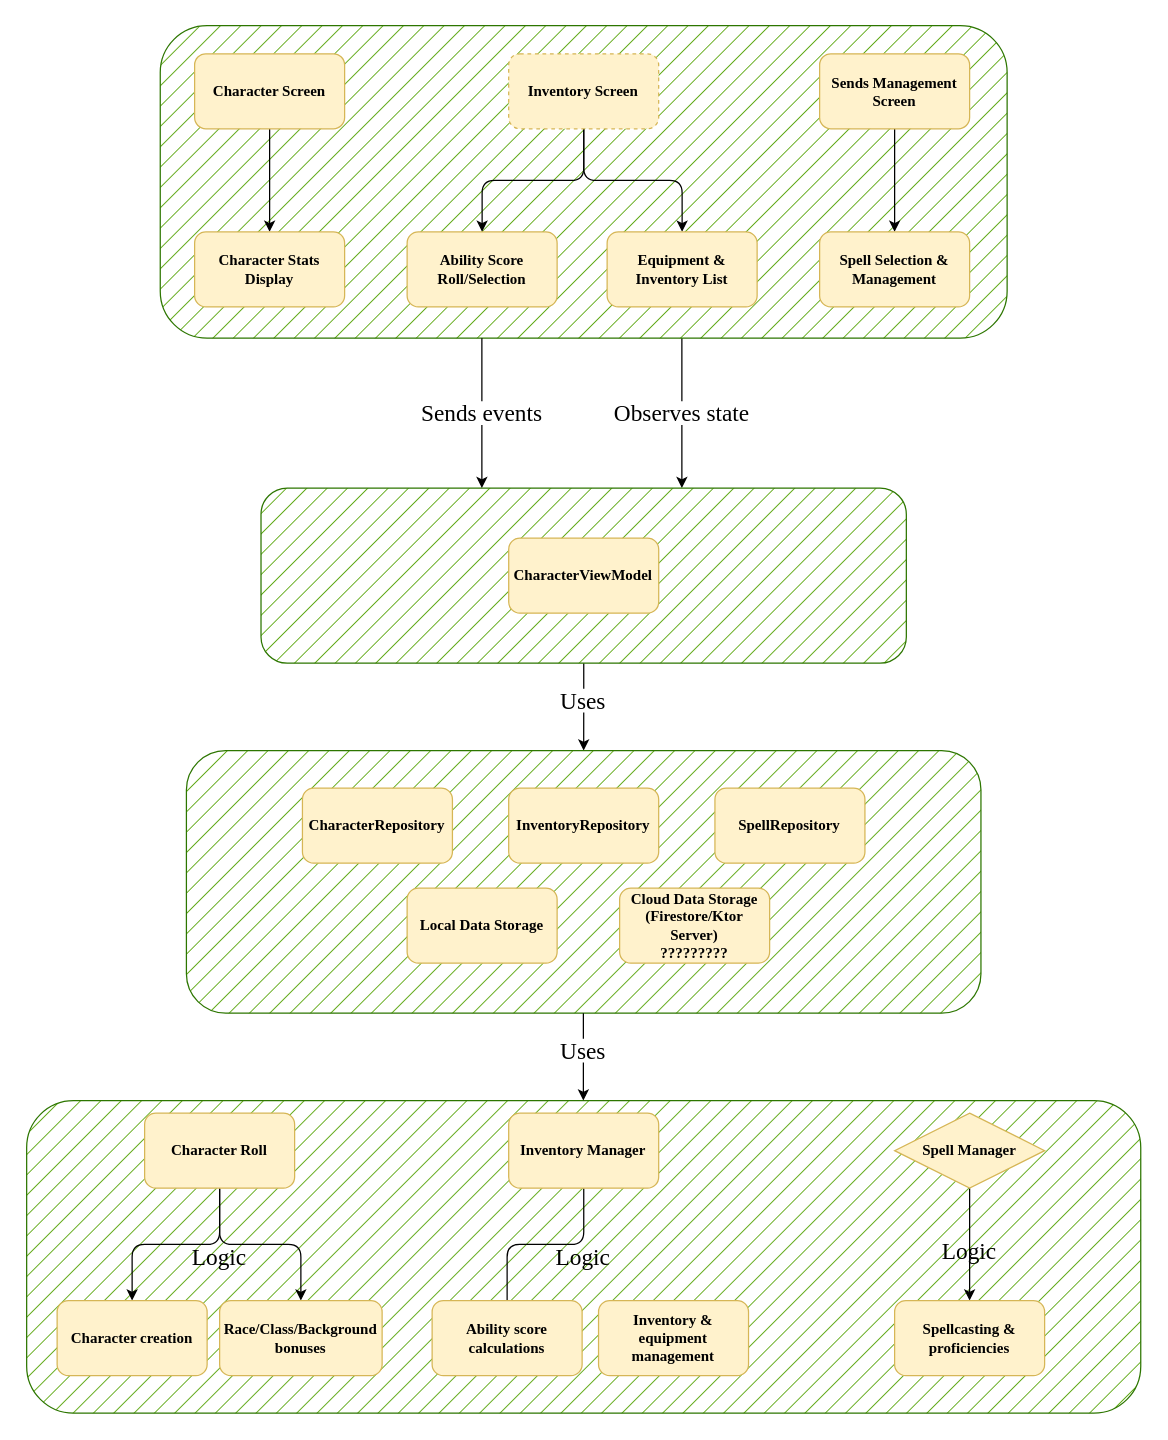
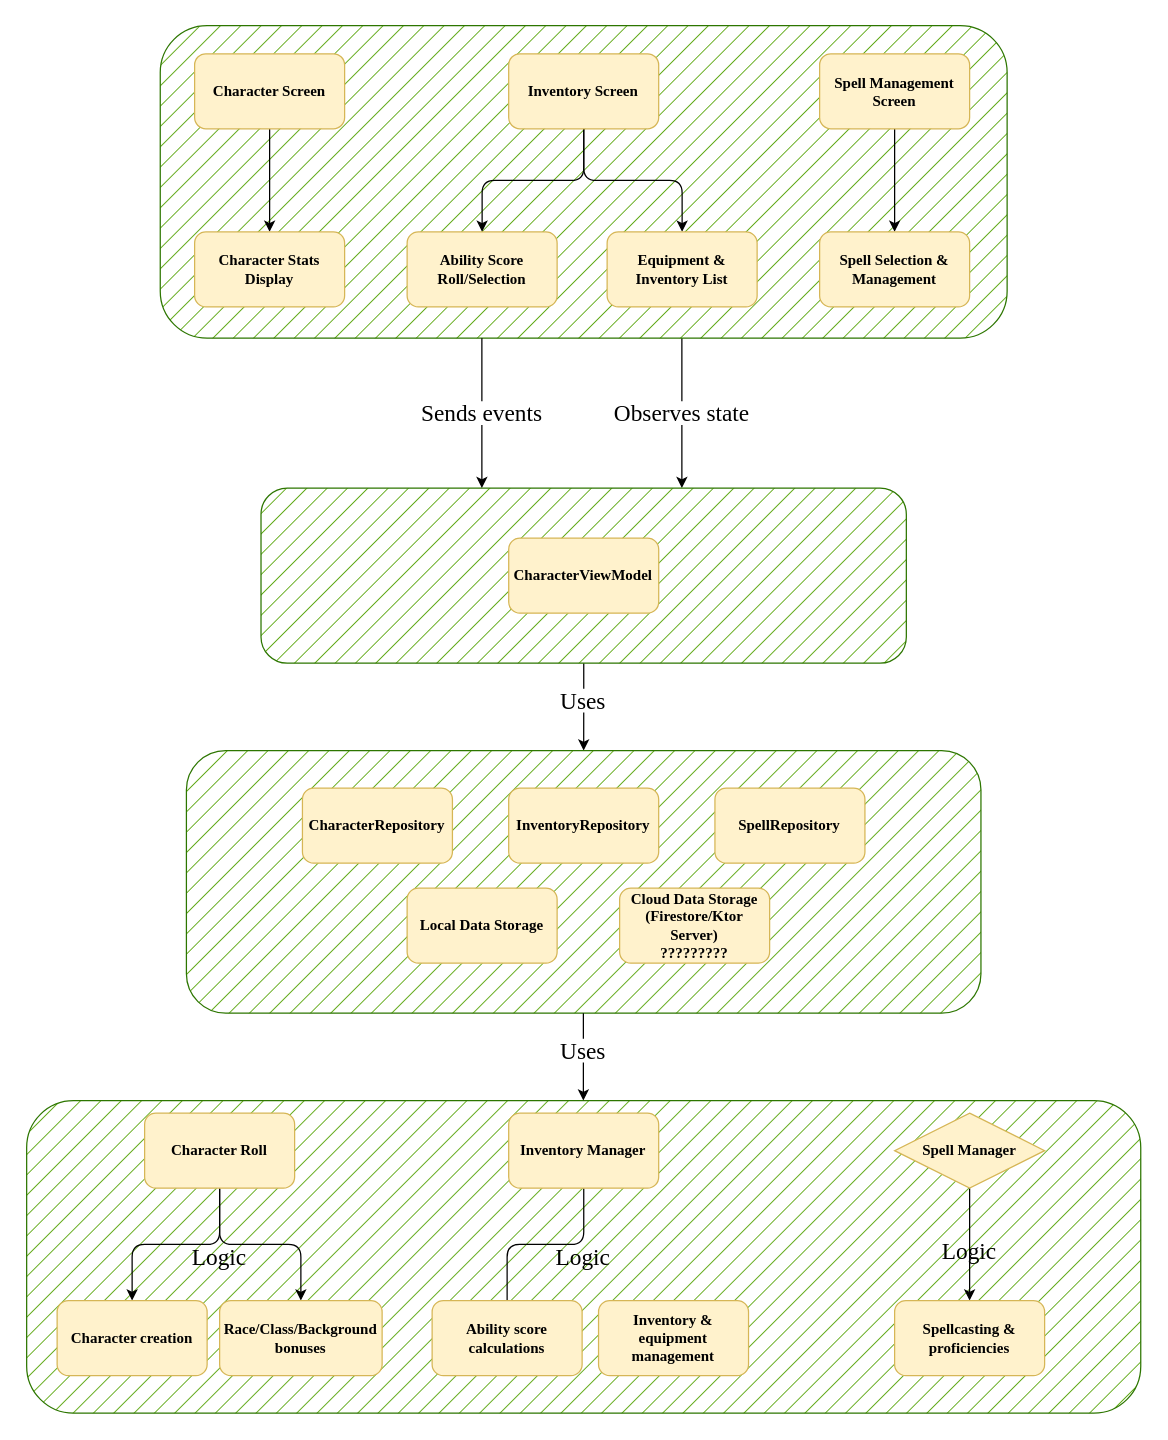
  <mxCell id="0" />
  <mxCell id="1" parent="0" />
  <mxCell id="2" style="edgeStyle=orthogonalEdgeStyle;rounded=1;orthogonalLoop=1;jettySize=auto;html=1;entryX=0.5;entryY=0;entryDx=0;entryDy=0;" parent="1" edge="1"><mxGeometry relative="1" as="geometry"><mxPoint x="544.8" y="270" as="sourcePoint" /><mxPoint x="544.82" y="390" as="targetPoint" /></mxGeometry></mxCell>
  <mxCell id="3" value="" style="rounded=1;whiteSpace=wrap;html=1;fillColor=#60a917;strokeColor=#2D7600;fillStyle=hatch;glass=0;shadow=0;strokeWidth=1;perimeterSpacing=1;fontColor=#ffffff;" parent="1" vertex="1"><mxGeometry x="127.5" y="20" width="677.5" height="250" as="geometry" /></mxCell>
  <mxCell id="4" style="edgeStyle=orthogonalEdgeStyle;rounded=1;orthogonalLoop=1;jettySize=auto;html=1;entryX=0.5;entryY=0;entryDx=0;entryDy=0;" parent="1" source="5" target="6" edge="1"><mxGeometry relative="1" as="geometry" /></mxCell>
  <mxCell id="5" value="" style="rounded=1;whiteSpace=wrap;html=1;fillColor=#60a917;strokeColor=#2D7600;fontColor=#ffffff;gradientColor=none;fillStyle=hatch;glass=0;shadow=0;" parent="1" vertex="1"><mxGeometry x="208.11" y="390" width="516.26" height="140" as="geometry" /></mxCell>
  <mxCell id="6" value="" style="rounded=1;whiteSpace=wrap;html=1;fillColor=#60a917;strokeColor=#2D7600;fontColor=#ffffff;fillStyle=hatch;glass=0;shadow=0;" parent="1" vertex="1"><mxGeometry x="148.43" y="600" width="635.63" height="210" as="geometry" /></mxCell>
  <mxCell id="7" style="edgeStyle=orthogonalEdgeStyle;rounded=1;orthogonalLoop=1;jettySize=auto;html=1;entryX=0.5;entryY=0;entryDx=0;entryDy=0;" parent="1" source="18" target="21" edge="1"><mxGeometry relative="1" as="geometry" /></mxCell>
  <mxCell id="8" style="edgeStyle=orthogonalEdgeStyle;rounded=1;orthogonalLoop=1;jettySize=auto;html=1;entryX=0.5;entryY=0;entryDx=0;entryDy=0;" parent="1" source="19" target="22" edge="1"><mxGeometry relative="1" as="geometry" /></mxCell>
  <mxCell id="9" style="edgeStyle=orthogonalEdgeStyle;rounded=1;orthogonalLoop=1;jettySize=auto;html=1;entryX=0.5;entryY=0;entryDx=0;entryDy=0;" parent="1" source="19" target="23" edge="1"><mxGeometry relative="1" as="geometry" /></mxCell>
  <mxCell id="10" style="edgeStyle=orthogonalEdgeStyle;rounded=1;orthogonalLoop=1;jettySize=auto;html=1;entryX=0.5;entryY=0;entryDx=0;entryDy=0;" parent="1" source="20" target="24" edge="1"><mxGeometry relative="1" as="geometry" /></mxCell>
  <mxCell id="11" style="edgeStyle=orthogonalEdgeStyle;rounded=1;orthogonalLoop=1;jettySize=auto;html=1;entryX=0.5;entryY=0;entryDx=0;entryDy=0;" parent="1" edge="1"><mxGeometry relative="1" as="geometry"><mxPoint x="384.8" y="270" as="sourcePoint" /><mxPoint x="384.82" y="390" as="targetPoint" /></mxGeometry></mxCell>
  <mxCell id="12" value="&lt;span style=&quot;font-size: 14pt; line-height: 107%;&quot;&gt;Sends events&lt;/span&gt;" style="text;html=1;align=center;verticalAlign=middle;whiteSpace=wrap;rounded=1;fontFamily=Times New Roman;labelBackgroundColor=default;" parent="1" vertex="1"><mxGeometry x="318.13" y="310" width="133.74" height="40" as="geometry" /></mxCell>
  <mxCell id="13" value="&lt;span style=&quot;font-size: 14pt; line-height: 107%;&quot;&gt;Observes state&lt;/span&gt;&lt;span style=&quot;font-size:14.0pt;line-height:107%;&lt;br/&gt;font-family:&amp;quot;Arial&amp;quot;,sans-serif;mso-fareast-font-family:Calibri;mso-fareast-theme-font:&lt;br/&gt;minor-latin;mso-ansi-language:RO;mso-fareast-language:EN-US;mso-bidi-language:&lt;br/&gt;AR-SA&quot;&gt;&lt;/span&gt;" style="text;html=1;align=center;verticalAlign=middle;whiteSpace=wrap;rounded=1;fontFamily=Times New Roman;labelBackgroundColor=default;" parent="1" vertex="1"><mxGeometry x="478.13" y="310" width="133.74" height="40" as="geometry" /></mxCell>
  <mxCell id="14" value="&lt;span style=&quot;font-size: 14pt; line-height: 107%;&quot;&gt;Uses&lt;/span&gt;" style="text;html=1;align=center;verticalAlign=middle;whiteSpace=wrap;rounded=1;fontFamily=Times New Roman;labelBackgroundColor=default;" parent="1" vertex="1"><mxGeometry x="428.45" y="540" width="75.62" height="40" as="geometry" /></mxCell>
  <mxCell id="15" value="" style="rounded=1;whiteSpace=wrap;html=1;fillColor=#60a917;strokeColor=#2D7600;fontColor=#ffffff;fillStyle=hatch;glass=0;shadow=0;" parent="1" vertex="1"><mxGeometry x="20.63" y="880" width="891.27" height="250" as="geometry" /></mxCell>
  <mxCell id="16" style="edgeStyle=orthogonalEdgeStyle;rounded=1;orthogonalLoop=1;jettySize=auto;html=1;entryX=0.5;entryY=0;entryDx=0;entryDy=0;" parent="1" edge="1"><mxGeometry relative="1" as="geometry"><mxPoint x="466" y="810" as="sourcePoint" /><mxPoint x="466" y="880" as="targetPoint" /></mxGeometry></mxCell>
  <mxCell id="17" value="&lt;span style=&quot;font-size: 14pt; line-height: 107%;&quot;&gt;Uses&lt;/span&gt;" style="text;html=1;align=center;verticalAlign=middle;whiteSpace=wrap;rounded=1;fontFamily=Times New Roman;labelBackgroundColor=default;" parent="1" vertex="1"><mxGeometry x="428.45" y="820" width="75.62" height="40" as="geometry" /></mxCell>
  <mxCell id="18" value="Character Screen" style="rounded=1;fillColor=#fff2cc;strokeColor=#d6b656;fontFamily=Times New Roman;fontStyle=1;align=center;labelBackgroundColor=none;labelBorderColor=none;textShadow=0;html=1;whiteSpace=wrap;fillStyle=auto;" parent="1" vertex="1"><mxGeometry x="155" y="42.5" width="120" height="60" as="geometry" /></mxCell>
- <mxCell id="19" value="Inventory Screen" style="rounded=1;fillColor=#fff2cc;strokeColor=#d6b656;fontFamily=Times New Roman;fontStyle=1;align=center;labelBackgroundColor=none;labelBorderColor=none;textShadow=0;html=1;whiteSpace=wrap;fillStyle=auto;dashed=1;" parent="1" vertex="1"><mxGeometry x="406.25" y="42.5" width="120" height="60" as="geometry" /></mxCell>
- <mxCell id="20" value="Sends Management Screen" style="rounded=1;fillColor=#fff2cc;strokeColor=#d6b656;fontFamily=Times New Roman;fontStyle=1;align=center;labelBackgroundColor=none;labelBorderColor=none;textShadow=0;html=1;whiteSpace=wrap;fillStyle=auto;" parent="1" vertex="1"><mxGeometry x="655" y="42.5" width="120" height="60" as="geometry" /></mxCell>
+ <mxCell id="19" value="Inventory Screen" style="rounded=1;fillColor=#fff2cc;strokeColor=#d6b656;fontFamily=Times New Roman;fontStyle=1;align=center;labelBackgroundColor=none;labelBorderColor=none;textShadow=0;html=1;whiteSpace=wrap;fillStyle=auto;" parent="1" vertex="1"><mxGeometry x="406.25" y="42.5" width="120" height="60" as="geometry" /></mxCell>
+ <mxCell id="20" value="Spell Management Screen" style="rounded=1;fillColor=#fff2cc;strokeColor=#d6b656;fontFamily=Times New Roman;fontStyle=1;align=center;labelBackgroundColor=none;labelBorderColor=none;textShadow=0;html=1;whiteSpace=wrap;fillStyle=auto;" parent="1" vertex="1"><mxGeometry x="655" y="42.5" width="120" height="60" as="geometry" /></mxCell>
  <mxCell id="21" value="Character Stats Display" style="rounded=1;fillColor=#fff2cc;strokeColor=#d6b656;fontFamily=Times New Roman;fontStyle=1;align=center;labelBackgroundColor=none;labelBorderColor=none;textShadow=0;html=1;whiteSpace=wrap;fillStyle=auto;" parent="1" vertex="1"><mxGeometry x="155" y="185" width="120" height="60" as="geometry" /></mxCell>
  <mxCell id="22" value="Ability Score Roll/Selection" style="rounded=1;fillColor=#fff2cc;strokeColor=#d6b656;fontFamily=Times New Roman;fontStyle=1;align=center;labelBackgroundColor=none;labelBorderColor=none;textShadow=0;html=1;whiteSpace=wrap;fillStyle=auto;" parent="1" vertex="1"><mxGeometry x="325" y="185" width="120" height="60" as="geometry" /></mxCell>
  <mxCell id="23" value="Equipment &amp;amp; Inventory List" style="rounded=1;fillColor=#fff2cc;strokeColor=#d6b656;fontFamily=Times New Roman;fontStyle=1;align=center;labelBackgroundColor=none;labelBorderColor=none;textShadow=0;html=1;whiteSpace=wrap;fillStyle=auto;" parent="1" vertex="1"><mxGeometry x="485" y="185" width="120" height="60" as="geometry" /></mxCell>
  <mxCell id="24" value="Spell Selection &amp;amp; Management" style="rounded=1;fillColor=#fff2cc;strokeColor=#d6b656;fontFamily=Times New Roman;fontStyle=1;align=center;labelBackgroundColor=none;labelBorderColor=none;textShadow=0;html=1;whiteSpace=wrap;fillStyle=auto;" parent="1" vertex="1"><mxGeometry x="655" y="185" width="120" height="60" as="geometry" /></mxCell>
  <mxCell id="25" value="CharacterRepository" style="rounded=1;fillColor=#fff2cc;strokeColor=#d6b656;fontFamily=Times New Roman;fontStyle=1;align=center;labelBackgroundColor=none;labelBorderColor=none;textShadow=0;html=1;whiteSpace=wrap;fillStyle=auto;" parent="1" vertex="1"><mxGeometry x="241.25" y="630" width="120" height="60" as="geometry" /></mxCell>
  <mxCell id="26" value="InventoryRepository" style="rounded=1;fillColor=#fff2cc;strokeColor=#d6b656;fontFamily=Times New Roman;fontStyle=1;align=center;labelBackgroundColor=none;labelBorderColor=none;textShadow=0;html=1;whiteSpace=wrap;fillStyle=auto;" parent="1" vertex="1"><mxGeometry x="406.25" y="630" width="120" height="60" as="geometry" /></mxCell>
  <mxCell id="27" value="SpellRepository" style="rounded=1;fillColor=#fff2cc;strokeColor=#d6b656;fontFamily=Times New Roman;fontStyle=1;align=center;labelBackgroundColor=none;labelBorderColor=none;textShadow=0;html=1;whiteSpace=wrap;fillStyle=auto;" parent="1" vertex="1"><mxGeometry x="571.25" y="630" width="120" height="60" as="geometry" /></mxCell>
  <mxCell id="28" value="Cloud Data Storage&lt;br&gt;(Firestore/Ktor Server)&lt;br&gt;?????????" style="rounded=1;fillColor=#fff2cc;strokeColor=#d6b656;fontFamily=Times New Roman;fontStyle=1;align=center;labelBackgroundColor=none;labelBorderColor=none;textShadow=0;html=1;whiteSpace=wrap;fillStyle=auto;" parent="1" vertex="1"><mxGeometry x="495" y="710" width="120" height="60" as="geometry" /></mxCell>
  <mxCell id="29" value="Local Data Storage" style="rounded=1;fillColor=#fff2cc;strokeColor=#d6b656;fontFamily=Times New Roman;fontStyle=1;align=center;labelBackgroundColor=none;labelBorderColor=none;textShadow=0;html=1;whiteSpace=wrap;fillStyle=auto;" parent="1" vertex="1"><mxGeometry x="325" y="710" width="120" height="60" as="geometry" /></mxCell>
  <mxCell id="30" style="edgeStyle=orthogonalEdgeStyle;rounded=1;hachureGap=4;orthogonalLoop=1;jettySize=auto;html=1;entryX=0.5;entryY=0;entryDx=0;entryDy=0;fontFamily=Architects Daughter;fontSource=https%3A%2F%2Ffonts.googleapis.com%2Fcss%3Ffamily%3DArchitects%2BDaughter;" parent="1" source="32" target="37" edge="1"><mxGeometry relative="1" as="geometry" /></mxCell>
  <mxCell id="31" style="edgeStyle=orthogonalEdgeStyle;rounded=1;hachureGap=4;orthogonalLoop=1;jettySize=auto;html=1;entryX=0.5;entryY=0;entryDx=0;entryDy=0;fontFamily=Architects Daughter;fontSource=https%3A%2F%2Ffonts.googleapis.com%2Fcss%3Ffamily%3DArchitects%2BDaughter;" parent="1" source="32" target="38" edge="1"><mxGeometry relative="1" as="geometry" /></mxCell>
  <mxCell id="32" value="Character Roll" style="rounded=1;fillColor=#fff2cc;strokeColor=#d6b656;fontFamily=Times New Roman;fontStyle=1;align=center;labelBackgroundColor=none;labelBorderColor=none;textShadow=0;html=1;whiteSpace=wrap;fillStyle=auto;" parent="1" vertex="1"><mxGeometry x="115" y="890" width="120" height="60" as="geometry" /></mxCell>
  <mxCell id="33" style="edgeStyle=orthogonalEdgeStyle;rounded=1;hachureGap=4;orthogonalLoop=1;jettySize=auto;html=1;entryX=0.5;entryY=0;entryDx=0;entryDy=0;fontFamily=Architects Daughter;fontSource=https%3A%2F%2Ffonts.googleapis.com%2Fcss%3Ffamily%3DArchitects%2BDaughter;endArrow=none;" parent="1" source="34" target="39" edge="1"><mxGeometry relative="1" as="geometry" /></mxCell>
  <mxCell id="34" value="Inventory Manager" style="rounded=1;fillColor=#fff2cc;strokeColor=#d6b656;fontFamily=Times New Roman;fontStyle=1;align=center;labelBackgroundColor=none;labelBorderColor=none;textShadow=0;html=1;whiteSpace=wrap;fillStyle=auto;" parent="1" vertex="1"><mxGeometry x="406.25" y="890" width="120" height="60" as="geometry" /></mxCell>
  <mxCell id="35" style="edgeStyle=orthogonalEdgeStyle;rounded=1;hachureGap=4;orthogonalLoop=1;jettySize=auto;html=1;entryX=0.5;entryY=0;entryDx=0;entryDy=0;fontFamily=Architects Daughter;fontSource=https%3A%2F%2Ffonts.googleapis.com%2Fcss%3Ffamily%3DArchitects%2BDaughter;" parent="1" source="36" target="41" edge="1"><mxGeometry relative="1" as="geometry" /></mxCell>
  <mxCell id="36" value="Spell Manager" style="rhombus;fillColor=#fff2cc;strokeColor=#d6b656;fontFamily=Times New Roman;fontStyle=1;align=center;labelBackgroundColor=none;labelBorderColor=none;textShadow=0;html=1;whiteSpace=wrap;fillStyle=auto;" parent="1" vertex="1"><mxGeometry x="715" y="890" width="120" height="60" as="geometry" /></mxCell>
  <mxCell id="37" value="Character creation" style="rounded=1;fillColor=#fff2cc;strokeColor=#d6b656;fontFamily=Times New Roman;fontStyle=1;align=center;labelBackgroundColor=none;labelBorderColor=none;textShadow=0;html=1;whiteSpace=wrap;fillStyle=auto;" parent="1" vertex="1"><mxGeometry x="45" y="1040" width="120" height="60" as="geometry" /></mxCell>
  <mxCell id="38" value="Race/Class/Background bonuses" style="rounded=1;fillColor=#fff2cc;strokeColor=#d6b656;fontFamily=Times New Roman;fontStyle=1;align=center;labelBackgroundColor=none;labelBorderColor=none;textShadow=0;html=1;whiteSpace=wrap;fillStyle=auto;" parent="1" vertex="1"><mxGeometry x="175" y="1040" width="130" height="60" as="geometry" /></mxCell>
  <mxCell id="39" value="Ability score calculations" style="rounded=1;fillColor=#fff2cc;strokeColor=#d6b656;fontFamily=Times New Roman;fontStyle=1;align=center;labelBackgroundColor=none;labelBorderColor=none;textShadow=0;html=1;whiteSpace=wrap;fillStyle=auto;" parent="1" vertex="1"><mxGeometry x="345" y="1040" width="120" height="60" as="geometry" /></mxCell>
  <mxCell id="40" value="Inventory &amp;amp; equipment management" style="rounded=1;fillColor=#fff2cc;strokeColor=#d6b656;fontFamily=Times New Roman;fontStyle=1;align=center;labelBackgroundColor=none;labelBorderColor=none;textShadow=0;html=1;whiteSpace=wrap;fillStyle=auto;" parent="1" vertex="1"><mxGeometry x="478.13" y="1040" width="120" height="60" as="geometry" /></mxCell>
  <mxCell id="41" value="Spellcasting &amp;amp; proficiencies" style="rounded=1;fillColor=#fff2cc;strokeColor=#d6b656;fontFamily=Times New Roman;fontStyle=1;align=center;labelBackgroundColor=none;labelBorderColor=none;textShadow=0;html=1;whiteSpace=wrap;fillStyle=auto;" parent="1" vertex="1"><mxGeometry x="715" y="1040" width="120" height="60" as="geometry" /></mxCell>
  <mxCell id="42" value="&lt;span style=&quot;font-size: 14pt; line-height: 107%;&quot;&gt;Logic&lt;/span&gt;" style="text;html=1;align=center;verticalAlign=middle;whiteSpace=wrap;rounded=1;fontFamily=Times New Roman;labelBackgroundColor=none;labelBorderColor=none;" parent="1" vertex="1"><mxGeometry x="428.45" y="985" width="75.62" height="40" as="geometry" /></mxCell>
  <mxCell id="43" value="&lt;span style=&quot;font-size: 14pt; line-height: 107%;&quot;&gt;Logic&lt;/span&gt;" style="text;html=1;align=center;verticalAlign=middle;whiteSpace=wrap;rounded=1;fontFamily=Times New Roman;labelBackgroundColor=none;labelBorderColor=none;" parent="1" vertex="1"><mxGeometry x="137.19" y="985" width="75.62" height="40" as="geometry" /></mxCell>
  <mxCell id="44" value="&lt;span style=&quot;font-size: 14pt; line-height: 107%;&quot;&gt;Logic&lt;/span&gt;" style="text;html=1;align=center;verticalAlign=middle;whiteSpace=wrap;rounded=1;fontFamily=Times New Roman;labelBackgroundColor=none;labelBorderColor=none;" parent="1" vertex="1"><mxGeometry x="737.19" y="980" width="75.62" height="40" as="geometry" /></mxCell>
  <mxCell id="45" value="CharacterViewModel" style="rounded=1;fillColor=#fff2cc;strokeColor=#d6b656;fontFamily=Times New Roman;fontStyle=1;align=center;labelBackgroundColor=none;labelBorderColor=none;textShadow=0;html=1;whiteSpace=wrap;fillStyle=auto;" vertex="1" parent="1"><mxGeometry x="406.27" y="430" width="120" height="60" as="geometry" /></mxCell>
